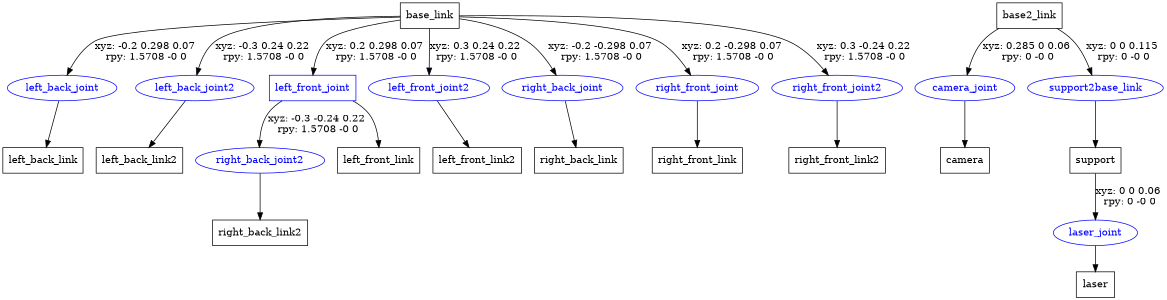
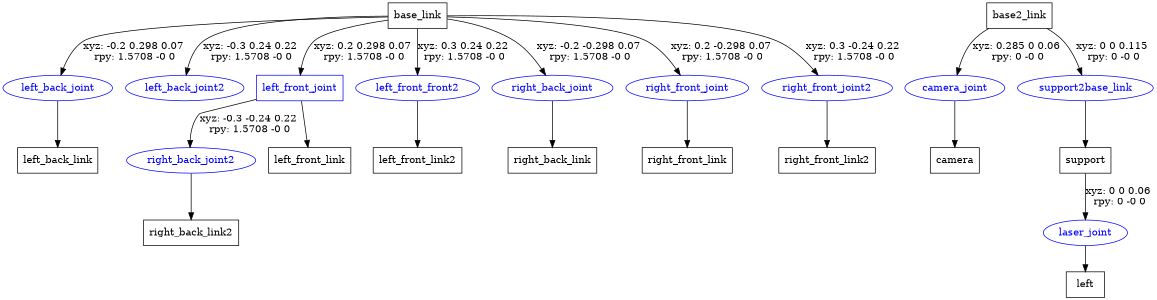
  digraph {
    node [shape=box]
    n1 [label=base_link]
    left_back_joint [color=blue fontcolor=blue shape=ellipse]
    left_back_joint2 [color=blue fontcolor=blue shape=ellipse]
    left_front_joint [color=blue fontcolor=blue]
-   left_front_joint2 [color=blue fontcolor=blue shape=ellipse]
+   left_front_joint2 [color=blue fontcolor=blue shape=ellipse label=left_front_front2]
    right_back_joint [color=blue fontcolor=blue shape=ellipse]
    right_front_joint [color=blue fontcolor=blue shape=ellipse]
    right_front_joint2 [color=blue fontcolor=blue shape=ellipse]
    n9 [label=left_back_link]
-   n10 [label=left_back_link2]
    right_back_joint2 [color=blue fontcolor=blue shape=ellipse]
    n12 [label=left_front_link]
    n13 [label=left_front_link2]
    n14 [label=right_back_link]
    n15 [label=right_back_link2]
    n16 [label=right_front_link]
    n17 [label=right_front_link2]
    n18 [label=base2_link]
    camera_joint [color=blue fontcolor=blue shape=ellipse]
    support2base_link [color=blue fontcolor=blue shape=ellipse]
    n21 [label=camera]
    n22 [label=support]
    laser_joint [color=blue fontcolor=blue shape=ellipse]
-   n24 [label=laser]
+   n24 [label=left]
    n1 -> left_back_joint [label="xyz: -0.2 0.298 0.07 \nrpy: 1.5708 -0 0"]
    n1 -> left_back_joint2 [label="xyz: -0.3 0.24 0.22 \nrpy: 1.5708 -0 0"]
    n1 -> left_front_joint [label="xyz: 0.2 0.298 0.07 \nrpy: 1.5708 -0 0"]
    n1 -> left_front_joint2 [label="xyz: 0.3 0.24 0.22 \nrpy: 1.5708 -0 0"]
    n1 -> right_back_joint [label="xyz: -0.2 -0.298 0.07 \nrpy: 1.5708 -0 0"]
    n1 -> right_front_joint [label="xyz: 0.2 -0.298 0.07 \nrpy: 1.5708 -0 0"]
    n1 -> right_front_joint2 [label="xyz: 0.3 -0.24 0.22 \nrpy: 1.5708 -0 0"]
    left_back_joint -> n9
-   left_back_joint2 -> n10
    left_front_joint -> right_back_joint2 [label="xyz: -0.3 -0.24 0.22 \nrpy: 1.5708 -0 0"]
    left_front_joint -> n12
    left_front_joint2 -> n13
    right_back_joint -> n14
    right_front_joint -> n16
    right_front_joint2 -> n17
    right_back_joint2 -> n15
    n18 -> camera_joint [label="xyz: 0.285 0 0.06 \nrpy: 0 -0 0"]
    n18 -> support2base_link [label="xyz: 0 0 0.115 \nrpy: 0 -0 0"]
    camera_joint -> n21
    support2base_link -> n22
    n22 -> laser_joint [label="xyz: 0 0 0.06 \nrpy: 0 -0 0"]
    laser_joint -> n24
  }
